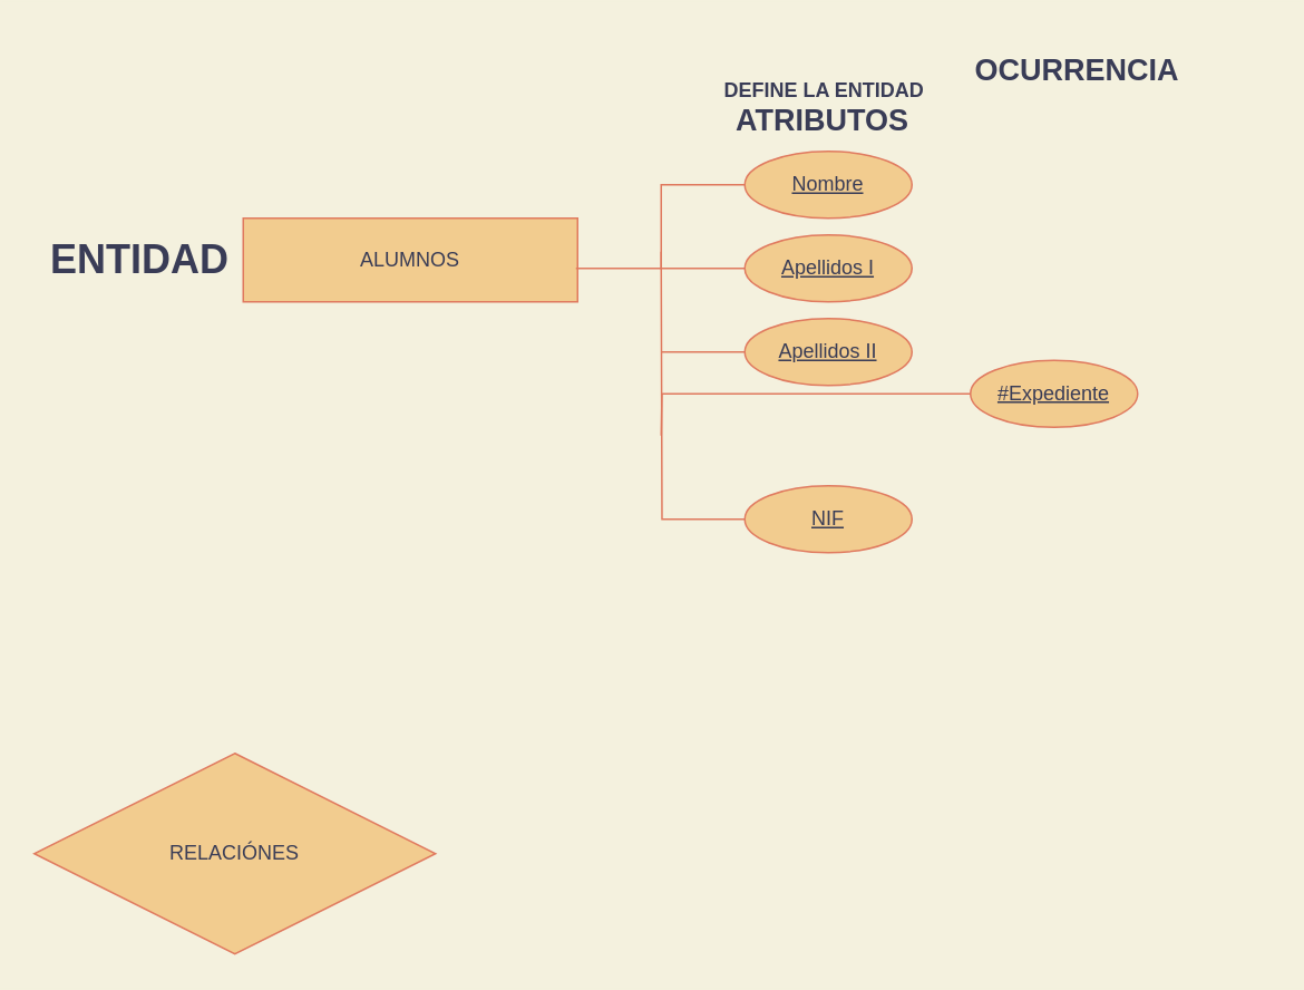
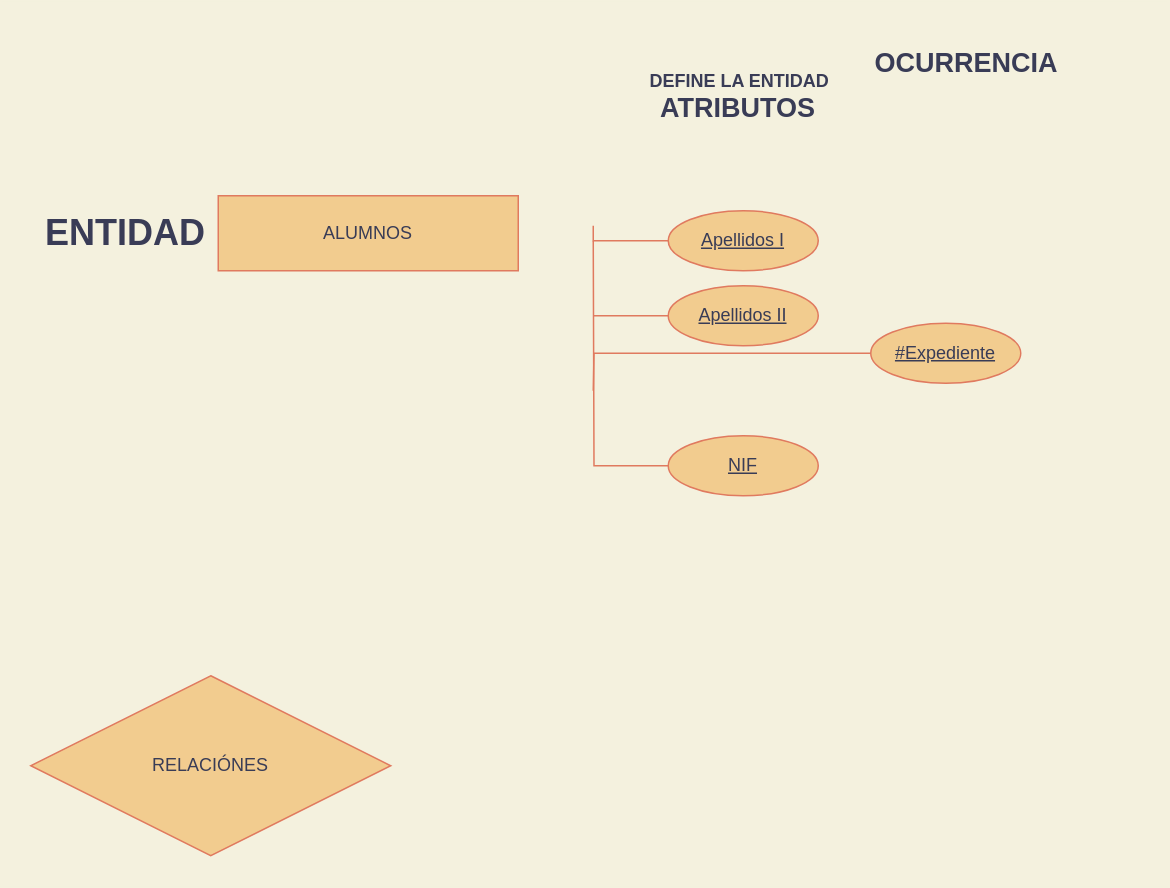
  <mxCell id="0" />
  <mxCell id="1" parent="0" />
  <mxCell id="2" value="&lt;font style=&quot;vertical-align: inherit&quot;&gt;&lt;font style=&quot;vertical-align: inherit&quot;&gt;&lt;font style=&quot;vertical-align: inherit&quot;&gt;&lt;font style=&quot;vertical-align: inherit&quot;&gt;ALUMNOS&lt;/font&gt;&lt;/font&gt;&lt;/font&gt;&lt;/font&gt;" style="rounded=0;whiteSpace=wrap;html=1;fillColor=#F2CC8F;strokeColor=#E07A5F;fontColor=#393C56;" parent="1" vertex="1"><mxGeometry x="145" y="130" width="200" height="50" as="geometry" /></mxCell>
  <mxCell id="3" value="&lt;font style=&quot;vertical-align: inherit&quot;&gt;&lt;font style=&quot;vertical-align: inherit&quot;&gt;&lt;font style=&quot;vertical-align: inherit&quot;&gt;&lt;font style=&quot;vertical-align: inherit&quot;&gt;RELACIÓNES&lt;/font&gt;&lt;/font&gt;&lt;/font&gt;&lt;/font&gt;" style="rhombus;whiteSpace=wrap;html=1;fillColor=#F2CC8F;strokeColor=#E07A5F;fontColor=#393C56;" parent="1" vertex="1"><mxGeometry x="20" y="450" width="240" height="120" as="geometry" /></mxCell>
- <mxCell id="4" style="edgeStyle=orthogonalEdgeStyle;rounded=0;orthogonalLoop=1;jettySize=auto;html=1;entryX=0.995;entryY=0.6;entryDx=0;entryDy=0;startArrow=none;startFill=0;endArrow=none;endFill=0;entryPerimeter=0;labelBackgroundColor=#F4F1DE;strokeColor=#E07A5F;fontColor=#393C56;" parent="1" source="5" target="2" edge="1"><mxGeometry relative="1" as="geometry" /></mxCell>
- <mxCell id="5" value="&lt;font style=&quot;vertical-align: inherit&quot;&gt;&lt;font style=&quot;vertical-align: inherit&quot;&gt;Nombre&lt;/font&gt;&lt;/font&gt;" style="ellipse;whiteSpace=wrap;html=1;align=center;fontStyle=4;fillColor=#F2CC8F;strokeColor=#E07A5F;fontColor=#393C56;" parent="1" vertex="1"><mxGeometry x="445" y="90" width="100" height="40" as="geometry" /></mxCell>
  <mxCell id="6" style="edgeStyle=orthogonalEdgeStyle;rounded=0;orthogonalLoop=1;jettySize=auto;html=1;startArrow=none;startFill=0;endArrow=none;endFill=0;labelBackgroundColor=#F4F1DE;strokeColor=#E07A5F;fontColor=#393C56;" parent="1" source="7" edge="1"><mxGeometry relative="1" as="geometry"><mxPoint x="395" y="150" as="targetPoint" /><Array as="points"><mxPoint x="395" y="160" /></Array></mxGeometry></mxCell>
  <mxCell id="7" value="&lt;font style=&quot;vertical-align: inherit&quot;&gt;&lt;font style=&quot;vertical-align: inherit&quot;&gt;&lt;font style=&quot;vertical-align: inherit&quot;&gt;&lt;font style=&quot;vertical-align: inherit&quot;&gt;&lt;font style=&quot;vertical-align: inherit&quot;&gt;&lt;font style=&quot;vertical-align: inherit&quot;&gt;&lt;font style=&quot;vertical-align: inherit&quot;&gt;&lt;font style=&quot;vertical-align: inherit&quot;&gt;Apellidos I&lt;/font&gt;&lt;/font&gt;&lt;/font&gt;&lt;/font&gt;&lt;/font&gt;&lt;/font&gt;&lt;/font&gt;&lt;/font&gt;" style="ellipse;whiteSpace=wrap;html=1;align=center;fontStyle=4;fillColor=#F2CC8F;strokeColor=#E07A5F;fontColor=#393C56;" parent="1" vertex="1"><mxGeometry x="445" y="140" width="100" height="40" as="geometry" /></mxCell>
  <mxCell id="8" style="edgeStyle=orthogonalEdgeStyle;rounded=0;orthogonalLoop=1;jettySize=auto;html=1;startArrow=none;startFill=0;endArrow=none;endFill=0;labelBackgroundColor=#F4F1DE;strokeColor=#E07A5F;fontColor=#393C56;" parent="1" source="9" edge="1"><mxGeometry relative="1" as="geometry"><mxPoint x="395" y="160" as="targetPoint" /></mxGeometry></mxCell>
  <mxCell id="9" value="&lt;font style=&quot;vertical-align: inherit&quot;&gt;&lt;font style=&quot;vertical-align: inherit&quot;&gt;&lt;font style=&quot;vertical-align: inherit&quot;&gt;&lt;font style=&quot;vertical-align: inherit&quot;&gt;&lt;font style=&quot;vertical-align: inherit&quot;&gt;&lt;font style=&quot;vertical-align: inherit&quot;&gt;NIF&lt;/font&gt;&lt;/font&gt;&lt;/font&gt;&lt;/font&gt;&lt;/font&gt;&lt;/font&gt;" style="ellipse;whiteSpace=wrap;html=1;align=center;fontStyle=4;fillColor=#F2CC8F;strokeColor=#E07A5F;fontColor=#393C56;" parent="1" vertex="1"><mxGeometry x="445" y="290" width="100" height="40" as="geometry" /></mxCell>
  <mxCell id="10" style="edgeStyle=orthogonalEdgeStyle;rounded=0;orthogonalLoop=1;jettySize=auto;html=1;startArrow=none;startFill=0;endArrow=none;endFill=0;labelBackgroundColor=#F4F1DE;strokeColor=#E07A5F;fontColor=#393C56;" parent="1" source="11" edge="1"><mxGeometry relative="1" as="geometry"><mxPoint x="395" y="210" as="targetPoint" /></mxGeometry></mxCell>
  <mxCell id="11" value="&lt;font style=&quot;vertical-align: inherit&quot;&gt;&lt;font style=&quot;vertical-align: inherit&quot;&gt;&lt;font style=&quot;vertical-align: inherit&quot;&gt;&lt;font style=&quot;vertical-align: inherit&quot;&gt;&lt;font style=&quot;vertical-align: inherit&quot;&gt;&lt;font style=&quot;vertical-align: inherit&quot;&gt;Apellidos II&lt;/font&gt;&lt;/font&gt;&lt;/font&gt;&lt;/font&gt;&lt;/font&gt;&lt;/font&gt;" style="ellipse;whiteSpace=wrap;html=1;align=center;fontStyle=4;fillColor=#F2CC8F;strokeColor=#E07A5F;fontColor=#393C56;" parent="1" vertex="1"><mxGeometry x="445" y="190" width="100" height="40" as="geometry" /></mxCell>
  <mxCell id="12" style="edgeStyle=orthogonalEdgeStyle;rounded=0;orthogonalLoop=1;jettySize=auto;html=1;startArrow=none;startFill=0;endArrow=none;endFill=0;labelBackgroundColor=#F4F1DE;strokeColor=#E07A5F;fontColor=#393C56;" parent="1" source="13" edge="1"><mxGeometry relative="1" as="geometry"><mxPoint x="395" y="260" as="targetPoint" /></mxGeometry></mxCell>
  <mxCell id="13" value="&lt;font style=&quot;vertical-align: inherit&quot;&gt;&lt;font style=&quot;vertical-align: inherit&quot;&gt;&lt;font style=&quot;vertical-align: inherit&quot;&gt;&lt;font style=&quot;vertical-align: inherit&quot;&gt;&lt;font style=&quot;vertical-align: inherit&quot;&gt;&lt;font style=&quot;vertical-align: inherit&quot;&gt;#Expediente&lt;/font&gt;&lt;/font&gt;&lt;/font&gt;&lt;/font&gt;&lt;/font&gt;&lt;/font&gt;" style="ellipse;whiteSpace=wrap;html=1;align=center;fontStyle=4;fillColor=#F2CC8F;strokeColor=#E07A5F;fontColor=#393C56;" parent="1" vertex="1"><mxGeometry x="580" y="215" width="100" height="40" as="geometry" /></mxCell>
  <mxCell id="14" value="&lt;h1&gt;&lt;font style=&quot;vertical-align: inherit&quot;&gt;&lt;font style=&quot;vertical-align: inherit&quot;&gt;ENTIDAD&lt;/font&gt;&lt;/font&gt;&lt;/h1&gt;" style="text;html=1;strokeColor=none;fillColor=none;spacing=5;spacingTop=-20;whiteSpace=wrap;overflow=hidden;rounded=0;fontColor=#393C56;" parent="1" vertex="1"><mxGeometry x="25" y="135" width="120" height="40" as="geometry" /></mxCell>
  <mxCell id="15" value="&lt;h1&gt;&lt;font style=&quot;vertical-align: inherit&quot;&gt;&lt;font style=&quot;vertical-align: inherit&quot;&gt;&lt;font style=&quot;vertical-align: inherit&quot;&gt;&lt;font style=&quot;vertical-align: inherit ; font-size: 18px&quot;&gt;OCURRENCIA&lt;/font&gt;&lt;/font&gt;&lt;/font&gt;&lt;/font&gt;&lt;/h1&gt;" style="text;html=1;strokeColor=none;fillColor=none;spacing=5;spacingTop=-20;whiteSpace=wrap;overflow=hidden;rounded=0;fontColor=#393C56;" parent="1" vertex="1"><mxGeometry x="577.5" y="20" width="180" height="40" as="geometry" /></mxCell>
  <mxCell id="16" value="&lt;h1&gt;&lt;font style=&quot;vertical-align: inherit&quot;&gt;&lt;font style=&quot;vertical-align: inherit ; font-size: 12px&quot;&gt;DEFINE LA ENTIDAD&lt;/font&gt;&lt;/font&gt;&lt;/h1&gt;" style="text;html=1;strokeColor=none;fillColor=none;spacing=5;spacingTop=-20;whiteSpace=wrap;overflow=hidden;rounded=0;fontColor=#393C56;" parent="1" vertex="1"><mxGeometry x="427.5" y="30" width="150" height="40" as="geometry" /></mxCell>
  <mxCell id="17" value="&lt;h1&gt;&lt;font style=&quot;vertical-align: inherit&quot;&gt;&lt;font style=&quot;vertical-align: inherit ; font-size: 18px&quot;&gt;ATRIBUTOS&lt;/font&gt;&lt;/font&gt;&lt;/h1&gt;" style="text;html=1;strokeColor=none;fillColor=none;spacing=5;spacingTop=-20;whiteSpace=wrap;overflow=hidden;rounded=0;fontColor=#393C56;" parent="1" vertex="1"><mxGeometry x="435" y="50" width="135" height="40" as="geometry" /></mxCell>
